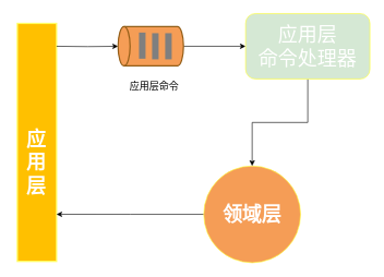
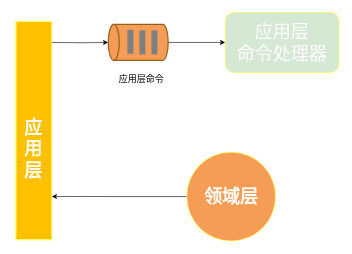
  <mxCell id="0" />
  <mxCell id="1" parent="0" />
  <mxCell id="2" value="" style="rounded=0;whiteSpace=wrap;html=1;direction=south;fontColor=#FFC000;labelBackgroundColor=#FFC000;fillColor=#FFC000;labelBorderColor=#FFC000;strokeWidth=2;strokeColor=#FFFF66;" vertex="1" parent="1"><mxGeometry x="26" y="35" width="60" height="364" as="geometry" /></mxCell>
  <mxCell id="3" value="" style="edgeStyle=orthogonalEdgeStyle;rounded=0;orthogonalLoop=1;jettySize=auto;html=1;exitX=0.5;exitY=0;exitDx=0;exitDy=0;entryX=1;entryY=0.5;entryDx=0;entryDy=0;entryPerimeter=0;" edge="1" parent="1" target="8"><mxGeometry relative="1" as="geometry"><mxPoint x="86" y="70" as="sourcePoint" /><mxPoint x="130" y="70" as="targetPoint" /></mxGeometry></mxCell>
  <mxCell id="4" value="应&lt;br&gt;用&lt;br&gt;层" style="text;html=1;strokeColor=none;fillColor=none;align=center;verticalAlign=middle;whiteSpace=wrap;rounded=0;rotation=0;fontStyle=1;fontSize=30;fontColor=#FFFFFF;" vertex="1" parent="1"><mxGeometry x="20" y="238" width="70" height="20" as="geometry" /></mxCell>
  <mxCell id="5" style="edgeStyle=orthogonalEdgeStyle;rounded=0;orthogonalLoop=1;jettySize=auto;html=1;entryX=0.802;entryY=0.003;entryDx=0;entryDy=0;entryPerimeter=0;fontSize=30;fontColor=#945F19;" edge="1" parent="1" source="6" target="2"><mxGeometry relative="1" as="geometry" /></mxCell>
  <mxCell id="6" value="领域层" style="ellipse;whiteSpace=wrap;html=1;aspect=fixed;fillColor=#F59D56;fontSize=30;fontColor=#FFFFFF;fontStyle=1;strokeColor=#FFFF33;" vertex="1" parent="1"><mxGeometry x="311" y="253" width="148" height="148" as="geometry" /></mxCell>
  <mxCell id="7" value="" style="edgeStyle=orthogonalEdgeStyle;rounded=0;orthogonalLoop=1;jettySize=auto;html=1;fontSize=30;fontColor=#FFFFFF;" edge="1" parent="1" source="8" target="14"><mxGeometry relative="1" as="geometry" /></mxCell>
  <mxCell id="8" value="" style="strokeWidth=2;html=1;shape=mxgraph.flowchart.direct_data;whiteSpace=wrap;fillColor=#F59D56;direction=west;strokeColor=#945F19;" vertex="1" parent="1"><mxGeometry x="180" y="40" width="100" height="60" as="geometry" /></mxCell>
  <mxCell id="9" value="" style="rounded=0;whiteSpace=wrap;html=1;direction=south;strokeColor=none;fillColor=#7F7F7F;" vertex="1" parent="1"><mxGeometry x="212" y="49" width="10" height="40" as="geometry" /></mxCell>
  <mxCell id="10" value="" style="rounded=0;whiteSpace=wrap;html=1;direction=south;strokeColor=none;fillColor=#7F7F7F;" vertex="1" parent="1"><mxGeometry x="232" y="50" width="10" height="40" as="geometry" /></mxCell>
  <mxCell id="11" value="" style="rounded=0;whiteSpace=wrap;html=1;direction=south;strokeColor=none;fillColor=#7F7F7F;" vertex="1" parent="1"><mxGeometry x="252" y="50" width="10" height="40" as="geometry" /></mxCell>
  <mxCell id="12" value="应用层命令" style="text;html=1;strokeColor=none;fillColor=none;align=center;verticalAlign=middle;whiteSpace=wrap;rounded=0;fontSize=15;" vertex="1" parent="1"><mxGeometry x="192.75" y="120" width="84.5" height="20" as="geometry" /></mxCell>
- <mxCell id="13" value="" style="edgeStyle=orthogonalEdgeStyle;rounded=0;orthogonalLoop=1;jettySize=auto;html=1;fontSize=30;fontColor=#945F19;" edge="1" parent="1" source="14" target="6"><mxGeometry relative="1" as="geometry" /></mxCell>
  <mxCell id="14" value="应用层&lt;br&gt;命令处理器" style="rounded=1;whiteSpace=wrap;html=1;fontSize=30;fontColor=#FFFFFF;fillColor=#d5e8d4;strokeColor=#FFFF33;" vertex="1" parent="1"><mxGeometry x="375" y="20" width="190" height="100" as="geometry" /></mxCell>
